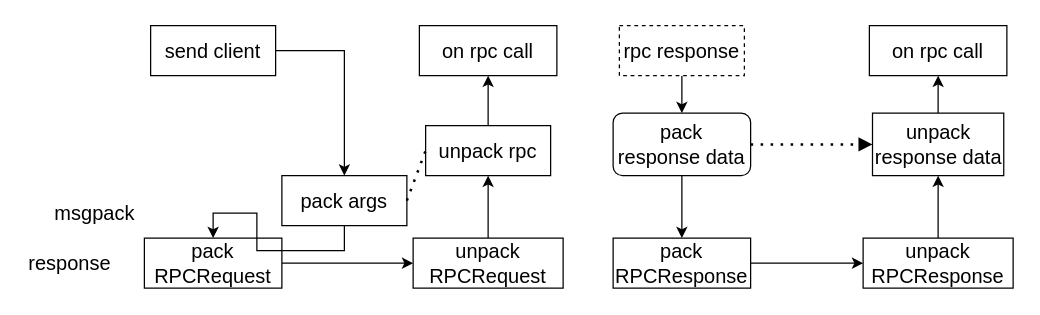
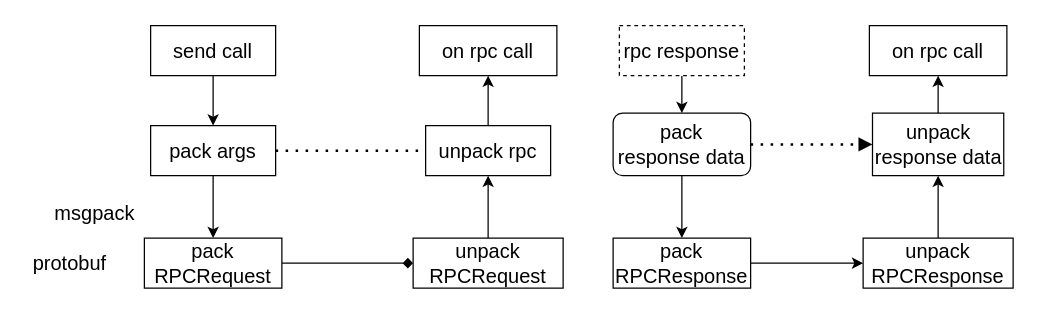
  <mxCell id="0" />
  <mxCell id="1" parent="0" />
  <mxCell id="2" value="" style="edgeStyle=orthogonalEdgeStyle;rounded=0;orthogonalLoop=1;jettySize=auto;html=1;" edge="1" parent="1" source="3" target="10"><mxGeometry relative="1" as="geometry" /></mxCell>
- <mxCell id="3" value="&lt;font style=&quot;font-size: 16px&quot;&gt;send client&lt;/font&gt;" style="rounded=0;whiteSpace=wrap;html=1;" vertex="1" parent="1"><mxGeometry x="120" y="20" width="100" height="40" as="geometry" /></mxCell>
- <mxCell id="4" style="edgeStyle=orthogonalEdgeStyle;rounded=0;orthogonalLoop=1;jettySize=auto;html=1;fontSize=16;" edge="1" parent="1" source="5" target="7"><mxGeometry relative="1" as="geometry" /></mxCell>
+ <mxCell id="3" value="&lt;font style=&quot;font-size: 16px&quot;&gt;send call&lt;/font&gt;" style="rounded=0;whiteSpace=wrap;html=1;" vertex="1" parent="1"><mxGeometry x="120" y="20" width="100" height="40" as="geometry" /></mxCell>
+ <mxCell id="4" style="edgeStyle=orthogonalEdgeStyle;rounded=0;orthogonalLoop=1;jettySize=auto;html=1;fontSize=16;endArrow=diamond;" edge="1" parent="1" source="5" target="7"><mxGeometry relative="1" as="geometry" /></mxCell>
  <mxCell id="5" value="&lt;span style=&quot;font-size: 16px&quot;&gt;pack RPCRequest&lt;/span&gt;" style="rounded=0;whiteSpace=wrap;html=1;" vertex="1" parent="1"><mxGeometry x="115" y="190" width="110" height="40" as="geometry" /></mxCell>
  <mxCell id="6" value="" style="edgeStyle=orthogonalEdgeStyle;rounded=0;orthogonalLoop=1;jettySize=auto;html=1;" edge="1" parent="1" source="7" target="12"><mxGeometry relative="1" as="geometry" /></mxCell>
  <mxCell id="7" value="&lt;span style=&quot;font-size: 16px&quot;&gt;unpack&lt;br&gt;RPCRequest&lt;br&gt;&lt;/span&gt;" style="rounded=0;whiteSpace=wrap;html=1;" vertex="1" parent="1"><mxGeometry x="330" y="190" width="120" height="40" as="geometry" /></mxCell>
  <mxCell id="8" value="&lt;span style=&quot;font-size: 16px&quot;&gt;on rpc call&lt;/span&gt;" style="rounded=0;whiteSpace=wrap;html=1;" vertex="1" parent="1"><mxGeometry x="335" y="20" width="110" height="40" as="geometry" /></mxCell>
  <mxCell id="9" value="" style="edgeStyle=orthogonalEdgeStyle;rounded=0;orthogonalLoop=1;jettySize=auto;html=1;" edge="1" parent="1" source="10" target="5"><mxGeometry relative="1" as="geometry" /></mxCell>
- <mxCell id="10" value="&lt;span style=&quot;font-size: 16px&quot;&gt;pack args&lt;/span&gt;" style="rounded=0;whiteSpace=wrap;html=1;" vertex="1" parent="1"><mxGeometry x="225" y="140" width="100" height="40" as="geometry" /></mxCell>
+ <mxCell id="10" value="&lt;span style=&quot;font-size: 16px&quot;&gt;pack args&lt;/span&gt;" style="rounded=0;whiteSpace=wrap;html=1;" vertex="1" parent="1"><mxGeometry x="120" y="100" width="100" height="40" as="geometry" /></mxCell>
  <mxCell id="11" value="" style="edgeStyle=orthogonalEdgeStyle;rounded=0;orthogonalLoop=1;jettySize=auto;html=1;" edge="1" parent="1" source="12" target="8"><mxGeometry relative="1" as="geometry" /></mxCell>
  <mxCell id="12" value="&lt;span style=&quot;font-size: 16px&quot;&gt;unpack rpc&lt;/span&gt;" style="rounded=0;whiteSpace=wrap;html=1;" vertex="1" parent="1"><mxGeometry x="340" y="100" width="100" height="40" as="geometry" /></mxCell>
  <mxCell id="13" value="" style="edgeStyle=orthogonalEdgeStyle;rounded=0;orthogonalLoop=1;jettySize=auto;html=1;" edge="1" parent="1" source="14" target="21"><mxGeometry relative="1" as="geometry" /></mxCell>
  <mxCell id="14" value="&lt;span style=&quot;font-size: 16px&quot;&gt;rpc response&lt;/span&gt;" style="rounded=0;whiteSpace=wrap;html=1;dashed=1;" vertex="1" parent="1"><mxGeometry x="495" y="20" width="100" height="40" as="geometry" /></mxCell>
  <mxCell id="15" style="edgeStyle=orthogonalEdgeStyle;rounded=0;orthogonalLoop=1;jettySize=auto;html=1;fontSize=16;" edge="1" parent="1" source="16" target="18"><mxGeometry relative="1" as="geometry" /></mxCell>
  <mxCell id="16" value="&lt;span style=&quot;font-size: 16px&quot;&gt;pack RPCResponse&lt;/span&gt;" style="rounded=0;whiteSpace=wrap;html=1;" vertex="1" parent="1"><mxGeometry x="490" y="190" width="110" height="40" as="geometry" /></mxCell>
  <mxCell id="17" value="" style="edgeStyle=orthogonalEdgeStyle;rounded=0;orthogonalLoop=1;jettySize=auto;html=1;" edge="1" parent="1" source="18" target="23"><mxGeometry relative="1" as="geometry" /></mxCell>
  <mxCell id="18" value="&lt;span style=&quot;font-size: 16px&quot;&gt;unpack RPCResponse&lt;/span&gt;" style="rounded=0;whiteSpace=wrap;html=1;" vertex="1" parent="1"><mxGeometry x="690" y="190" width="120" height="40" as="geometry" /></mxCell>
  <mxCell id="19" value="&lt;span style=&quot;font-size: 16px&quot;&gt;on rpc call&lt;/span&gt;" style="rounded=0;whiteSpace=wrap;html=1;" vertex="1" parent="1"><mxGeometry x="695" y="20" width="110" height="40" as="geometry" /></mxCell>
  <mxCell id="20" value="" style="edgeStyle=orthogonalEdgeStyle;rounded=0;orthogonalLoop=1;jettySize=auto;html=1;" edge="1" parent="1" source="21" target="16"><mxGeometry relative="1" as="geometry" /></mxCell>
  <mxCell id="21" value="&lt;span style=&quot;font-size: 16px&quot;&gt;pack &lt;br&gt;response data&lt;/span&gt;" style="whiteSpace=wrap;html=1;rounded=1;" vertex="1" parent="1"><mxGeometry x="490" y="90" width="110" height="50" as="geometry" /></mxCell>
  <mxCell id="22" value="" style="edgeStyle=orthogonalEdgeStyle;rounded=0;orthogonalLoop=1;jettySize=auto;html=1;" edge="1" parent="1" source="23" target="19"><mxGeometry relative="1" as="geometry" /></mxCell>
  <mxCell id="23" value="&lt;span style=&quot;font-size: 16px&quot;&gt;unpack response data&lt;/span&gt;" style="rounded=0;whiteSpace=wrap;html=1;" vertex="1" parent="1"><mxGeometry x="697.5" y="90" width="105" height="50" as="geometry" /></mxCell>
  <mxCell id="24" value="" style="endArrow=none;dashed=1;html=1;dashPattern=1 3;strokeWidth=2;rounded=0;exitX=1;exitY=0.5;exitDx=0;exitDy=0;entryX=0;entryY=0.5;entryDx=0;entryDy=0;" edge="1" parent="1" source="10" target="12"><mxGeometry width="50" height="50" relative="1" as="geometry"><mxPoint x="110" y="370" as="sourcePoint" /><mxPoint x="160" y="320" as="targetPoint" /></mxGeometry></mxCell>
  <mxCell id="25" value="" style="endArrow=block;dashed=1;html=1;dashPattern=1 3;strokeWidth=2;rounded=0;exitX=1;exitY=0.5;exitDx=0;exitDy=0;entryX=0;entryY=0.5;entryDx=0;entryDy=0;" edge="1" parent="1" source="21" target="23"><mxGeometry width="50" height="50" relative="1" as="geometry"><mxPoint x="230" y="130" as="sourcePoint" /><mxPoint x="350" y="130" as="targetPoint" /></mxGeometry></mxCell>
  <mxCell id="26" value="&lt;font style=&quot;font-size: 16px&quot;&gt;msgpack&lt;/font&gt;" style="text;html=1;resizable=0;autosize=1;align=center;verticalAlign=middle;points=[];fillColor=none;strokeColor=none;rounded=0;" vertex="1" parent="1"><mxGeometry x="35" y="160" width="80" height="20" as="geometry" /></mxCell>
- <mxCell id="27" value="&lt;span style=&quot;font-size: 16px&quot;&gt;response&lt;/span&gt;" style="text;html=1;resizable=0;autosize=1;align=center;verticalAlign=middle;points=[];fillColor=none;strokeColor=none;rounded=0;" vertex="1" parent="1"><mxGeometry x="20" y="200" width="70" height="20" as="geometry" /></mxCell>
+ <mxCell id="27" value="&lt;span style=&quot;font-size: 16px&quot;&gt;protobuf&lt;/span&gt;" style="text;html=1;resizable=0;autosize=1;align=center;verticalAlign=middle;points=[];fillColor=none;strokeColor=none;rounded=0;" vertex="1" parent="1"><mxGeometry x="20" y="200" width="70" height="20" as="geometry" /></mxCell>
